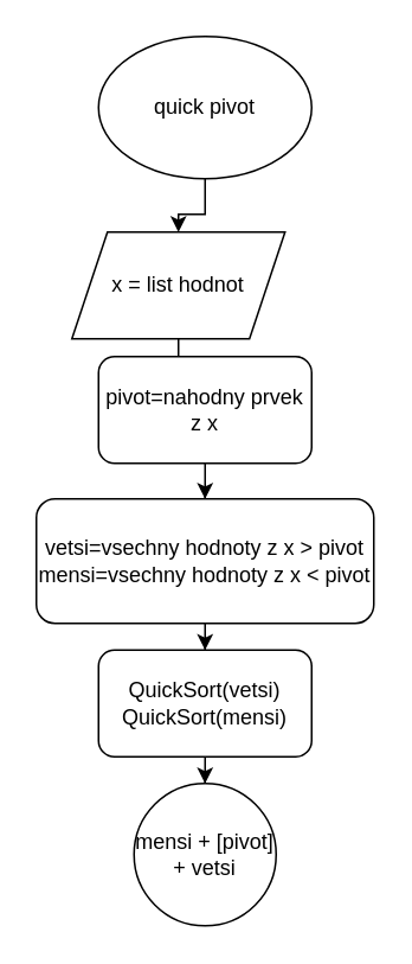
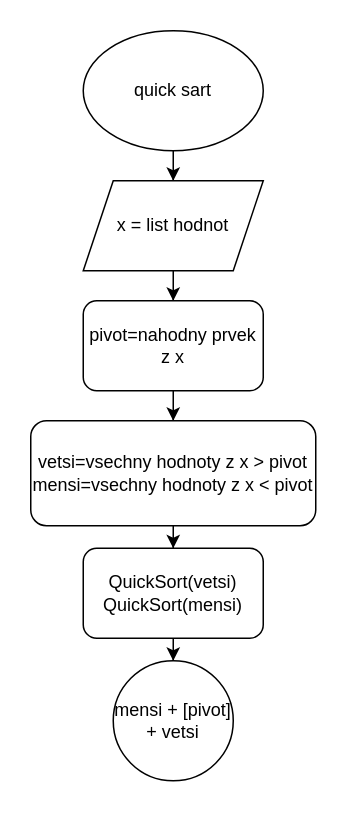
  <mxCell id="0" />
  <mxCell id="1" parent="0" />
  <mxCell id="2" style="edgeStyle=orthogonalEdgeStyle;rounded=0;orthogonalLoop=1;jettySize=auto;html=1;" edge="1" parent="1" source="3" target="5"><mxGeometry relative="1" as="geometry" /></mxCell>
- <mxCell id="3" value="&lt;div&gt;quick pivot&lt;br&gt;&lt;/div&gt;" style="ellipse;whiteSpace=wrap;html=1;" vertex="1" parent="1"><mxGeometry x="55" y="20" width="120" height="80" as="geometry" /></mxCell>
+ <mxCell id="3" value="&lt;div&gt;quick sart&lt;br&gt;&lt;/div&gt;" style="ellipse;whiteSpace=wrap;html=1;" vertex="1" parent="1"><mxGeometry x="55" y="20" width="120" height="80" as="geometry" /></mxCell>
  <mxCell id="4" value="" style="edgeStyle=orthogonalEdgeStyle;rounded=0;orthogonalLoop=1;jettySize=auto;html=1;" edge="1" parent="1" source="5" target="7"><mxGeometry relative="1" as="geometry" /></mxCell>
- <mxCell id="5" value="x = list hodnot" style="shape=parallelogram;perimeter=parallelogramPerimeter;whiteSpace=wrap;html=1;fixedSize=1;" vertex="1" parent="1"><mxGeometry x="40" y="130" width="120" height="60" as="geometry" /></mxCell>
+ <mxCell id="5" value="x = list hodnot" style="shape=parallelogram;perimeter=parallelogramPerimeter;whiteSpace=wrap;html=1;fixedSize=1;" vertex="1" parent="1"><mxGeometry x="55" y="120" width="120" height="60" as="geometry" /></mxCell>
  <mxCell id="6" value="" style="edgeStyle=orthogonalEdgeStyle;rounded=0;orthogonalLoop=1;jettySize=auto;html=1;" edge="1" parent="1" source="7" target="9"><mxGeometry relative="1" as="geometry" /></mxCell>
  <mxCell id="7" value="pivot=nahodny prvek z x" style="rounded=1;whiteSpace=wrap;html=1;" vertex="1" parent="1"><mxGeometry x="55" y="200" width="120" height="60" as="geometry" /></mxCell>
  <mxCell id="8" value="" style="edgeStyle=orthogonalEdgeStyle;rounded=0;orthogonalLoop=1;jettySize=auto;html=1;" edge="1" parent="1" source="9" target="11"><mxGeometry relative="1" as="geometry" /></mxCell>
  <mxCell id="9" value="&lt;div&gt;vetsi=vsechny hodnoty z x &amp;gt; pivot&lt;/div&gt;&lt;div&gt;mensi=vsechny hodnoty z x &amp;lt; pivot&lt;br&gt;&lt;/div&gt;" style="rounded=1;whiteSpace=wrap;html=1;" vertex="1" parent="1"><mxGeometry x="20" y="280" width="190" height="70" as="geometry" /></mxCell>
  <mxCell id="10" value="" style="edgeStyle=orthogonalEdgeStyle;rounded=0;orthogonalLoop=1;jettySize=auto;html=1;dashed=1;" edge="1" parent="1" source="11" target="12"><mxGeometry relative="1" as="geometry" /></mxCell>
  <mxCell id="11" value="QuickSort(vetsi)&lt;br&gt;QuickSort(mensi)" style="whiteSpace=wrap;html=1;rounded=1;" vertex="1" parent="1"><mxGeometry x="55" y="365" width="120" height="60" as="geometry" /></mxCell>
  <mxCell id="12" value="mensi + [pivot] + vetsi" style="ellipse;whiteSpace=wrap;html=1;rounded=1;" vertex="1" parent="1"><mxGeometry x="75" y="440" width="80" height="80" as="geometry" /></mxCell>
